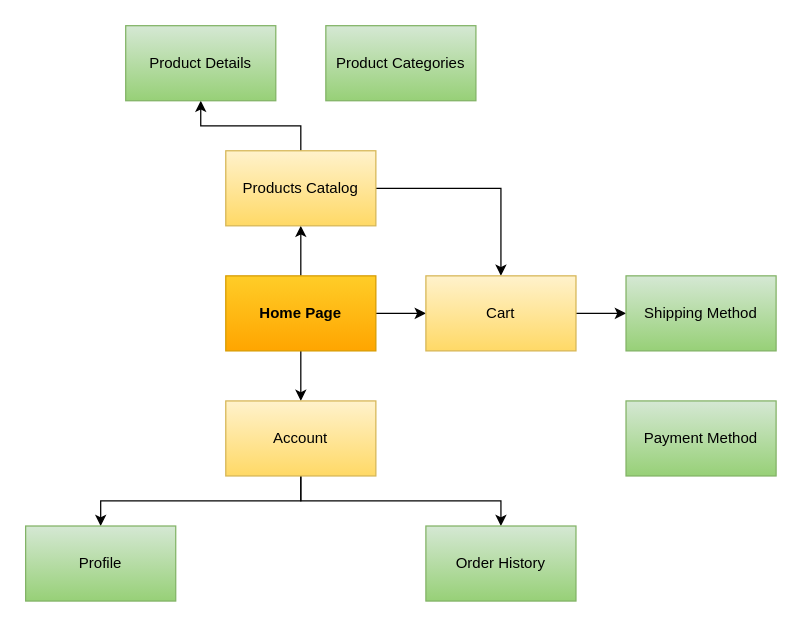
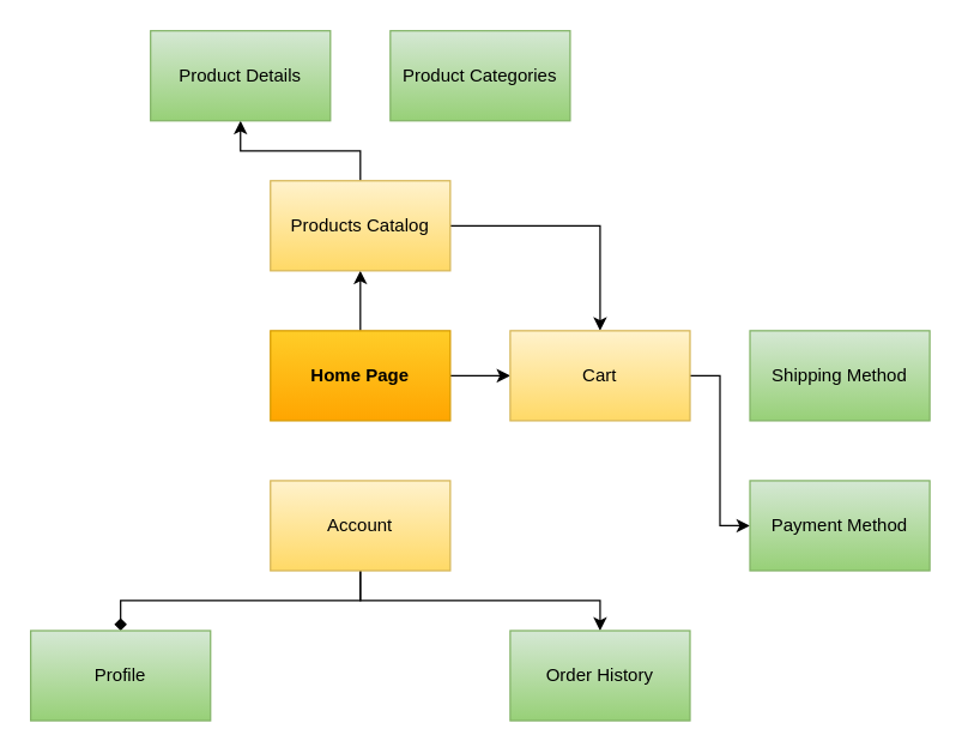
  <mxCell id="0" />
  <mxCell id="1" parent="0" />
  <mxCell id="2" style="edgeStyle=orthogonalEdgeStyle;rounded=0;orthogonalLoop=1;jettySize=auto;html=1;entryX=0.5;entryY=1;entryDx=0;entryDy=0;" edge="1" parent="1" source="5" target="8"><mxGeometry relative="1" as="geometry" /></mxCell>
  <mxCell id="3" style="edgeStyle=orthogonalEdgeStyle;rounded=0;orthogonalLoop=1;jettySize=auto;html=1;entryX=0;entryY=0.5;entryDx=0;entryDy=0;" edge="1" parent="1" source="5" target="13"><mxGeometry relative="1" as="geometry" /></mxCell>
- <mxCell id="4" style="edgeStyle=orthogonalEdgeStyle;rounded=0;orthogonalLoop=1;jettySize=auto;html=1;" edge="1" parent="1" source="5" target="16"><mxGeometry relative="1" as="geometry" /></mxCell>
  <mxCell id="5" value="&lt;b&gt;Home Page&lt;/b&gt;" style="rounded=0;whiteSpace=wrap;html=1;fillColor=#ffcd28;gradientColor=#ffa500;strokeColor=#d79b00;" parent="1" vertex="1"><mxGeometry x="180" y="220" width="120" height="60" as="geometry" /></mxCell>
  <mxCell id="6" style="edgeStyle=orthogonalEdgeStyle;rounded=0;orthogonalLoop=1;jettySize=auto;html=1;" edge="1" parent="1" source="8" target="9"><mxGeometry relative="1" as="geometry" /></mxCell>
  <mxCell id="7" style="edgeStyle=orthogonalEdgeStyle;rounded=0;orthogonalLoop=1;jettySize=auto;html=1;" edge="1" parent="1" source="8" target="13"><mxGeometry relative="1" as="geometry" /></mxCell>
  <mxCell id="8" value="Products Catalog" style="rounded=0;whiteSpace=wrap;html=1;fillColor=#fff2cc;gradientColor=#ffd966;strokeColor=#d6b656;" parent="1" vertex="1"><mxGeometry x="180" y="120" width="120" height="60" as="geometry" /></mxCell>
  <mxCell id="9" value="Product Details" style="rounded=0;whiteSpace=wrap;html=1;fillColor=#d5e8d4;gradientColor=#97d077;strokeColor=#82b366;" parent="1" vertex="1"><mxGeometry x="100" y="20" width="120" height="60" as="geometry" /></mxCell>
  <mxCell id="10" value="Product Categories" style="rounded=0;whiteSpace=wrap;html=1;fillColor=#d5e8d4;gradientColor=#97d077;strokeColor=#82b366;" vertex="1" parent="1"><mxGeometry x="260" y="20" width="120" height="60" as="geometry" /></mxCell>
- <mxCell id="11" style="edgeStyle=orthogonalEdgeStyle;rounded=0;orthogonalLoop=1;jettySize=auto;html=1;entryX=0;entryY=0.5;entryDx=0;entryDy=0;strokeColor=#030303;" edge="1" parent="1" source="13" target="17"><mxGeometry relative="1" as="geometry" /></mxCell>
+ <mxCell id="12" style="edgeStyle=orthogonalEdgeStyle;rounded=0;orthogonalLoop=1;jettySize=auto;html=1;entryX=0;entryY=0.5;entryDx=0;entryDy=0;strokeColor=#030303;" edge="1" parent="1" source="13" target="18"><mxGeometry relative="1" as="geometry" /></mxCell>
  <mxCell id="13" value="Cart" style="rounded=0;whiteSpace=wrap;html=1;fillColor=#fff2cc;gradientColor=#ffd966;strokeColor=#d6b656;" vertex="1" parent="1"><mxGeometry x="340" y="220" width="120" height="60" as="geometry" /></mxCell>
- <mxCell id="14" style="edgeStyle=orthogonalEdgeStyle;rounded=0;orthogonalLoop=1;jettySize=auto;html=1;entryX=0.5;entryY=0;entryDx=0;entryDy=0;strokeColor=#030303;exitX=0.5;exitY=1;exitDx=0;exitDy=0;" edge="1" parent="1" source="16" target="19"><mxGeometry relative="1" as="geometry" /></mxCell>
+ <mxCell id="14" style="edgeStyle=orthogonalEdgeStyle;rounded=0;orthogonalLoop=1;jettySize=auto;html=1;entryX=0.5;entryY=0;entryDx=0;entryDy=0;strokeColor=#030303;exitX=0.5;exitY=1;exitDx=0;exitDy=0;endArrow=diamond;" edge="1" parent="1" source="16" target="19"><mxGeometry relative="1" as="geometry" /></mxCell>
  <mxCell id="15" style="edgeStyle=orthogonalEdgeStyle;rounded=0;orthogonalLoop=1;jettySize=auto;html=1;strokeColor=#030303;exitX=0.5;exitY=1;exitDx=0;exitDy=0;" edge="1" parent="1" source="16" target="20"><mxGeometry relative="1" as="geometry" /></mxCell>
  <mxCell id="16" value="Account" style="rounded=0;whiteSpace=wrap;html=1;fillColor=#fff2cc;gradientColor=#ffd966;strokeColor=#d6b656;" vertex="1" parent="1"><mxGeometry x="180" y="320" width="120" height="60" as="geometry" /></mxCell>
  <mxCell id="17" value="Shipping Method" style="rounded=0;whiteSpace=wrap;html=1;fillColor=#d5e8d4;gradientColor=#97d077;strokeColor=#82b366;" vertex="1" parent="1"><mxGeometry x="500" y="220" width="120" height="60" as="geometry" /></mxCell>
  <mxCell id="18" value="Payment Method" style="rounded=0;whiteSpace=wrap;html=1;fillColor=#d5e8d4;gradientColor=#97d077;strokeColor=#82b366;" vertex="1" parent="1"><mxGeometry x="500" y="320" width="120" height="60" as="geometry" /></mxCell>
  <mxCell id="19" value="Profile" style="rounded=0;whiteSpace=wrap;html=1;fillColor=#d5e8d4;gradientColor=#97d077;strokeColor=#82b366;" vertex="1" parent="1"><mxGeometry x="20" y="420" width="120" height="60" as="geometry" /></mxCell>
  <mxCell id="20" value="Order History" style="rounded=0;whiteSpace=wrap;html=1;fillColor=#d5e8d4;gradientColor=#97d077;strokeColor=#82b366;" vertex="1" parent="1"><mxGeometry x="340" y="420" width="120" height="60" as="geometry" /></mxCell>
